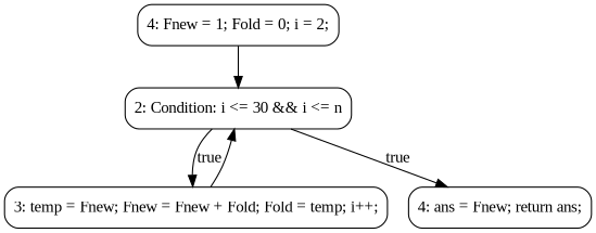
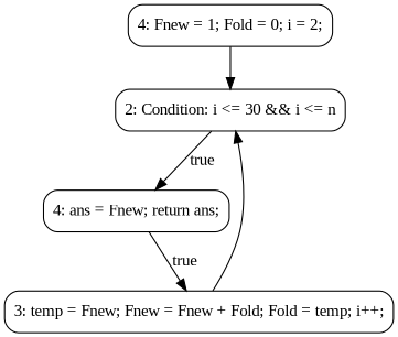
  digraph {
    fontname="Liberation Serif"
    node [fontname="Liberation Serif" shape=box style=rounded]
    edge [fontname="Liberation Serif"]
    n1 [label="4: Fnew = 1; Fold = 0; i = 2;"]
    n2 [label="2: Condition: i <= 30 && i <= n"]
    n3 [label="3: temp = Fnew; Fnew = Fnew + Fold; Fold = temp; i++;"]
    n4 [label="4: ans = Fnew; return ans;"]
    n1 -> n2
-   n2 -> n3 [label=true]
+   n4 -> n3 [label=true]
    n2 -> n4 [label=true]
    n3 -> n2
  }
